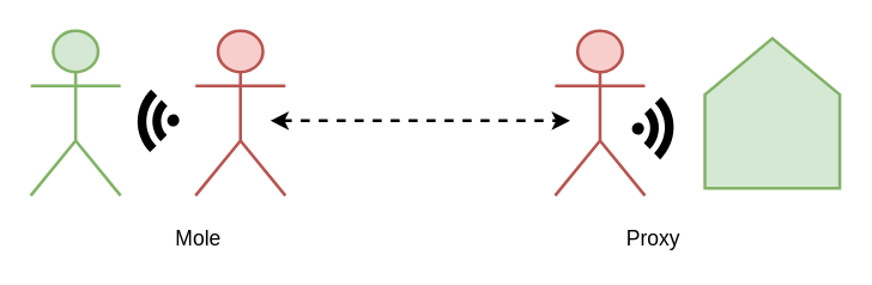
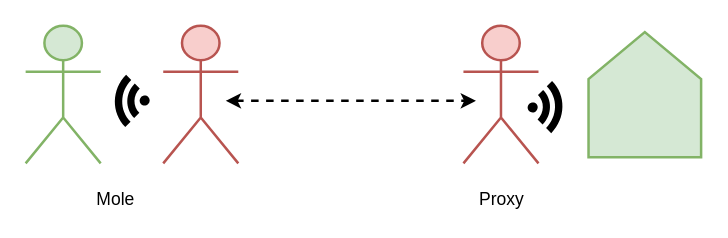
  <mxCell id="0" />
  <mxCell id="1" parent="0" />
  <mxCell id="2" value="" style="shape=umlActor;verticalLabelPosition=bottom;labelBackgroundColor=#ffffff;verticalAlign=top;html=1;outlineConnect=0;fillColor=#d5e8d4;strokeColor=#82b366;strokeWidth=2;" vertex="1" parent="1"><mxGeometry x="20" y="20" width="60" height="110" as="geometry" /></mxCell>
  <mxCell id="3" value="" style="shape=umlActor;verticalLabelPosition=bottom;labelBackgroundColor=#ffffff;verticalAlign=top;html=1;outlineConnect=0;fillColor=#f8cecc;strokeColor=#b85450;strokeWidth=2;" vertex="1" parent="1"><mxGeometry x="130" y="20" width="60" height="110" as="geometry" /></mxCell>
  <mxCell id="4" value="" style="shape=mxgraph.signs.tech.rss;html=1;pointerEvents=1;fillColor=#000000;strokeColor=none;verticalLabelPosition=bottom;verticalAlign=top;align=center;direction=north;rotation=-45;" vertex="1" parent="1"><mxGeometry x="85" y="65.5" width="30" height="29" as="geometry" /></mxCell>
  <mxCell id="5" value="" style="shape=umlActor;verticalLabelPosition=bottom;labelBackgroundColor=#ffffff;verticalAlign=top;html=1;outlineConnect=0;fillColor=#f8cecc;strokeColor=#b85450;strokeWidth=2;" vertex="1" parent="1"><mxGeometry x="370" y="20" width="60" height="110" as="geometry" /></mxCell>
  <mxCell id="6" value="" style="endArrow=classic;html=1;dashed=1;strokeWidth=2;startArrow=classic;startFill=1;" edge="1" parent="1"><mxGeometry width="50" height="50" relative="1" as="geometry"><mxPoint x="180" y="80" as="sourcePoint" /><mxPoint x="380" y="80" as="targetPoint" /></mxGeometry></mxCell>
  <mxCell id="7" value="" style="shape=mxgraph.signs.tech.rss;html=1;pointerEvents=1;fillColor=#000000;strokeColor=none;verticalLabelPosition=bottom;verticalAlign=top;align=center;direction=east;rotation=45;" vertex="1" parent="1"><mxGeometry x="426" y="70" width="29" height="30" as="geometry" /></mxCell>
  <mxCell id="8" value="" style="shape=offPageConnector;whiteSpace=wrap;html=1;strokeWidth=2;fillColor=#d5e8d4;direction=west;strokeColor=#82b366;" vertex="1" parent="1"><mxGeometry x="470" y="25" width="90" height="100" as="geometry" /></mxCell>
- <mxCell id="9" value="&lt;font style=&quot;font-size: 14px&quot;&gt;Mole&lt;/font&gt;" style="text;html=1;resizable=0;points=[];autosize=1;align=left;verticalAlign=top;spacingTop=-4;" vertex="1" parent="1"><mxGeometry x="115" y="148" width="50" height="20" as="geometry" /></mxCell>
- <mxCell id="10" value="&lt;font style=&quot;font-size: 14px&quot;&gt;Proxy&lt;/font&gt;" style="text;html=1;resizable=0;points=[];autosize=1;align=left;verticalAlign=top;spacingTop=-4;" vertex="1" parent="1"><mxGeometry x="415.5" y="148" width="50" height="20" as="geometry" /></mxCell>
+ <mxCell id="9" value="&lt;font style=&quot;font-size: 14px&quot;&gt;Mole&lt;/font&gt;" style="text;html=1;resizable=0;points=[];autosize=1;align=left;verticalAlign=top;spacingTop=-4;" vertex="1" parent="1"><mxGeometry x="75" y="148" width="50" height="20" as="geometry" /></mxCell>
+ <mxCell id="10" value="&lt;font style=&quot;font-size: 14px&quot;&gt;Proxy&lt;/font&gt;" style="text;html=1;resizable=0;points=[];autosize=1;align=left;verticalAlign=top;spacingTop=-4;" vertex="1" parent="1"><mxGeometry x="380.5" y="148" width="50" height="20" as="geometry" /></mxCell>
